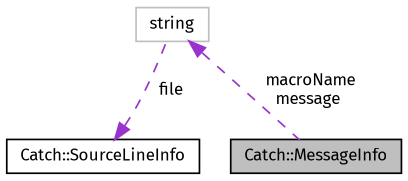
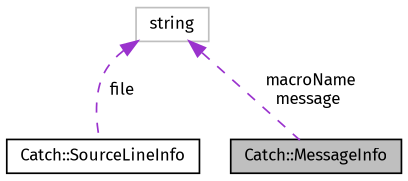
  digraph {
    fontname="Fira Sans"
    node [color=black fillcolor=white fontname="Fira Sans" fontsize=10 shape=record style=filled]
    edge [color=darkorchid3 dir=back fontname="Fira Sans" fontsize=10 labelfontname=Helvetica labelfontsize=10 style=dashed]
    n1 [fillcolor=grey75 fontcolor=black height=0.2 label="Catch::MessageInfo" width=0.4]
    n2 [height=0.2 label="Catch::SourceLineInfo" width=0.4]
    n3 [color=grey75 height=0.2 label=string width=0.4]
    n3 -> n1 [label=" macroName\nmessage"]
-   n2 -> n3 [label=" file"]
+   n3 -> n2 [label=" file"]
  }
